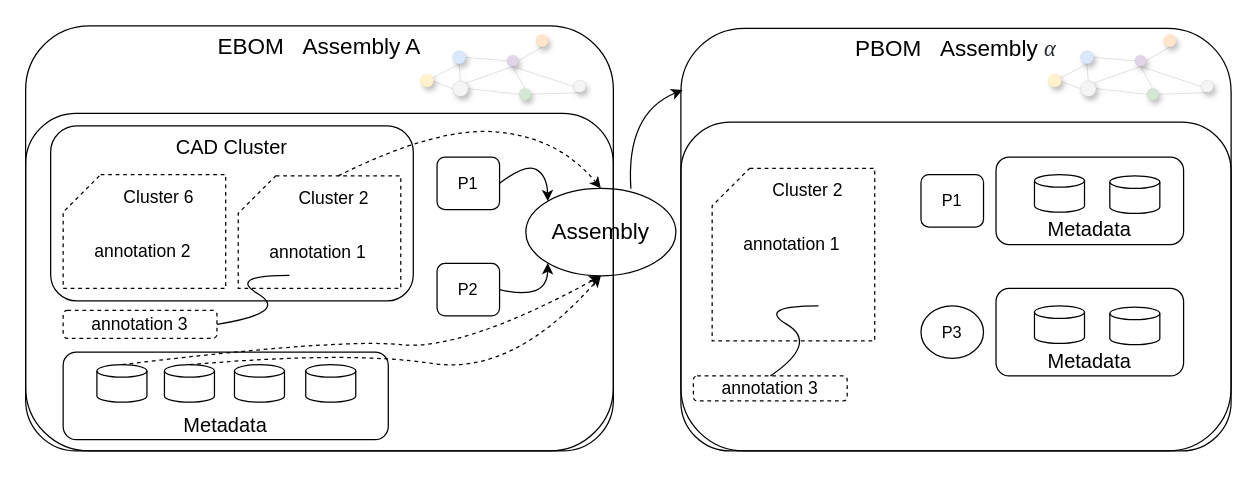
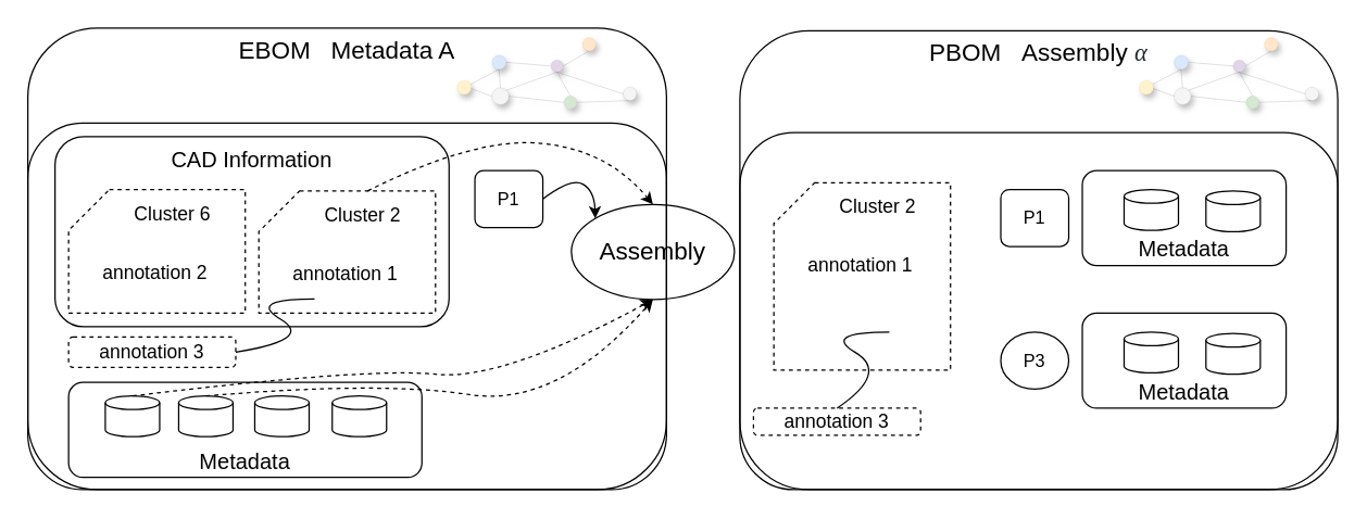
  <mxCell id="0" />
  <mxCell id="1" parent="0" />
- <mxCell id="2" value="EBOM&amp;nbsp; &amp;nbsp;Assembly A" style="rounded=1;whiteSpace=wrap;html=1;fontSize=18;verticalAlign=top;fillColor=none;" parent="1" vertex="1"><mxGeometry x="20" y="20" width="470" height="340" as="geometry" /></mxCell>
+ <mxCell id="2" value="EBOM&amp;nbsp; &amp;nbsp;Metadata A" style="rounded=1;whiteSpace=wrap;html=1;fontSize=18;verticalAlign=top;fillColor=none;" parent="1" vertex="1"><mxGeometry x="20" y="20" width="470" height="340" as="geometry" /></mxCell>
  <mxCell id="3" value="" style="rounded=1;whiteSpace=wrap;html=1;shadow=0;fontSize=18;strokeWidth=1;verticalAlign=top;fillColor=none;" parent="1" vertex="1"><mxGeometry x="20" y="90" width="470" height="270" as="geometry" /></mxCell>
- <mxCell id="4" value="&lt;font style=&quot;font-size: 16px&quot;&gt;CAD Cluster&lt;/font&gt;" style="rounded=1;whiteSpace=wrap;html=1;shadow=0;fontSize=18;strokeWidth=1;verticalAlign=top;fillColor=none;" parent="1" vertex="1"><mxGeometry x="40" y="100" width="290" height="140" as="geometry" /></mxCell>
+ <mxCell id="4" value="&lt;font style=&quot;font-size: 16px&quot;&gt;CAD Information&lt;/font&gt;" style="rounded=1;whiteSpace=wrap;html=1;shadow=0;fontSize=18;strokeWidth=1;verticalAlign=top;fillColor=none;" parent="1" vertex="1"><mxGeometry x="40" y="100" width="290" height="140" as="geometry" /></mxCell>
  <mxCell id="5" value="&lt;font&gt;&lt;span style=&quot;font-size: 14px&quot;&gt;&amp;nbsp; &amp;nbsp; &amp;nbsp; Cluster 2&lt;/span&gt;&lt;br&gt;&lt;br&gt;&lt;div style=&quot;text-align: left&quot;&gt;&lt;span style=&quot;font-size: 14px&quot;&gt;annotation 1&lt;/span&gt;&lt;/div&gt;&lt;div style=&quot;text-align: left&quot;&gt;&lt;span style=&quot;font-size: 14px&quot;&gt;&lt;br&gt;&lt;/span&gt;&lt;/div&gt;&lt;div style=&quot;text-align: left&quot;&gt;&lt;br&gt;&lt;/div&gt;&lt;/font&gt;" style="shape=card;whiteSpace=wrap;html=1;shadow=0;fontSize=18;strokeWidth=1;verticalAlign=top;dashed=1;" parent="1" vertex="1"><mxGeometry x="190" y="140" width="130" height="90" as="geometry" /></mxCell>
  <mxCell id="6" value="&lt;span style=&quot;font-size: 14px&quot;&gt;&amp;nbsp; &amp;nbsp; &amp;nbsp; Cluster 6&lt;br&gt;&lt;br&gt;&lt;/span&gt;&lt;div style=&quot;text-align: left&quot;&gt;&lt;span style=&quot;font-size: 14px&quot;&gt;annotation 2&lt;/span&gt;&lt;/div&gt;&lt;div&gt;&lt;span style=&quot;font-size: 14px&quot;&gt;&lt;br&gt;&lt;/span&gt;&lt;/div&gt;" style="shape=card;whiteSpace=wrap;html=1;shadow=0;dashed=1;fontSize=18;strokeWidth=1;verticalAlign=top;" parent="1" vertex="1"><mxGeometry x="50" y="139" width="130" height="91" as="geometry" /></mxCell>
  <mxCell id="7" value="Metadata" style="rounded=1;whiteSpace=wrap;html=1;shadow=0;fontSize=16;strokeWidth=1;verticalAlign=bottom;fillColor=none;" parent="1" vertex="1"><mxGeometry x="50" y="281" width="260" height="70" as="geometry" /></mxCell>
  <mxCell id="8" value="" style="strokeWidth=1;html=1;shape=mxgraph.flowchart.database;whiteSpace=wrap;shadow=0;fontSize=18;verticalAlign=top;fillColor=none;" parent="1" vertex="1"><mxGeometry x="77" y="291" width="40" height="30" as="geometry" /></mxCell>
  <mxCell id="9" value="" style="strokeWidth=1;html=1;shape=mxgraph.flowchart.database;whiteSpace=wrap;shadow=0;fontSize=18;verticalAlign=top;fillColor=none;" parent="1" vertex="1"><mxGeometry x="131" y="291" width="40" height="30" as="geometry" /></mxCell>
  <mxCell id="10" value="" style="strokeWidth=1;html=1;shape=mxgraph.flowchart.database;whiteSpace=wrap;shadow=0;fontSize=18;verticalAlign=top;fillColor=none;" parent="1" vertex="1"><mxGeometry x="187" y="291" width="40" height="30" as="geometry" /></mxCell>
  <mxCell id="11" value="" style="strokeWidth=1;html=1;shape=mxgraph.flowchart.database;whiteSpace=wrap;shadow=0;fontSize=18;verticalAlign=top;fillColor=none;" parent="1" vertex="1"><mxGeometry x="244" y="291" width="40" height="30" as="geometry" /></mxCell>
  <mxCell id="12" value="P1" style="rounded=1;whiteSpace=wrap;html=1;shadow=0;fontSize=13;strokeWidth=1;verticalAlign=middle;fillColor=none;" parent="1" vertex="1"><mxGeometry x="349" y="125" width="50" height="42" as="geometry" /></mxCell>
- <mxCell id="13" value="P2" style="rounded=1;whiteSpace=wrap;html=1;shadow=0;fontSize=13;strokeWidth=1;verticalAlign=middle;fillColor=none;" parent="1" vertex="1"><mxGeometry x="349" y="210" width="50" height="42" as="geometry" /></mxCell>
  <mxCell id="14" value="&lt;font style=&quot;font-size: 18px&quot;&gt;PBOM&amp;nbsp; &amp;nbsp;Assembly&amp;nbsp;&lt;span style=&quot;color: rgb(36 , 41 , 46) ; font-family: &amp;#34;katex_math&amp;#34; ; font-style: italic ; text-align: left&quot;&gt;α&lt;/span&gt;&lt;/font&gt;" style="rounded=1;whiteSpace=wrap;html=1;fontSize=18;verticalAlign=top;fillColor=none;" parent="1" vertex="1"><mxGeometry x="544" y="22" width="440" height="338" as="geometry" /></mxCell>
  <mxCell id="15" value="" style="ellipse;whiteSpace=wrap;html=1;aspect=fixed;verticalAlign=middle;fillColor=#ffe6cc;strokeColor=#d79b00;spacing=1;strokeWidth=0;shadow=1;" parent="1" vertex="1"><mxGeometry x="930" y="27" width="10" height="10" as="geometry" /></mxCell>
  <mxCell id="16" value="" style="ellipse;whiteSpace=wrap;html=1;aspect=fixed;verticalAlign=middle;fillColor=#f5f5f5;strokeColor=#666666;fontColor=#333333;spacing=1;strokeWidth=0;shadow=1;" parent="1" vertex="1"><mxGeometry x="960" y="63.5" width="10" height="10" as="geometry" /></mxCell>
  <mxCell id="17" value="" style="ellipse;whiteSpace=wrap;html=1;aspect=fixed;verticalAlign=middle;fillColor=#d5e8d4;strokeColor=#82b366;spacing=1;strokeWidth=0;shadow=1;" parent="1" vertex="1"><mxGeometry x="916.5" y="70" width="9.5" height="9.5" as="geometry" /></mxCell>
  <mxCell id="18" value="" style="ellipse;whiteSpace=wrap;html=1;aspect=fixed;verticalAlign=middle;fillColor=#f5f5f5;strokeColor=#666666;fontColor=#333333;spacing=1;strokeWidth=0;shadow=1;" parent="1" vertex="1"><mxGeometry x="863.5" y="64" width="12.5" height="12.5" as="geometry" /></mxCell>
  <mxCell id="19" value="" style="ellipse;whiteSpace=wrap;html=1;aspect=fixed;verticalAlign=middle;fillColor=#dae8fc;strokeColor=#6c8ebf;spacing=1;strokeWidth=0;shadow=1;" parent="1" vertex="1"><mxGeometry x="863.5" y="40" width="10.5" height="10.5" as="geometry" /></mxCell>
  <mxCell id="20" value="" style="ellipse;whiteSpace=wrap;html=1;aspect=fixed;verticalAlign=middle;fillColor=#e1d5e7;strokeColor=#9673a6;spacing=1;strokeWidth=0;shadow=1;" parent="1" vertex="1"><mxGeometry x="907" y="43.5" width="9" height="9" as="geometry" /></mxCell>
  <mxCell id="21" value="" style="endArrow=none;html=1;entryX=0.5;entryY=1;entryDx=0;entryDy=0;exitX=1;exitY=0.5;exitDx=0;exitDy=0;spacing=1;strokeWidth=0;shadow=1;" parent="1" target="19" edge="1"><mxGeometry width="50" height="50" relative="1" as="geometry"><mxPoint x="844.5" y="63.25" as="sourcePoint" /><mxPoint x="793" y="60.5" as="targetPoint" /></mxGeometry></mxCell>
  <mxCell id="22" value="" style="endArrow=none;html=1;exitX=0.5;exitY=1;exitDx=0;exitDy=0;entryX=0.5;entryY=0;entryDx=0;entryDy=0;spacing=1;strokeWidth=0;shadow=1;" parent="1" source="19" target="18" edge="1"><mxGeometry width="50" height="50" relative="1" as="geometry"><mxPoint x="803" y="80.5" as="sourcePoint" /><mxPoint x="853" y="30.5" as="targetPoint" /></mxGeometry></mxCell>
  <mxCell id="23" value="" style="endArrow=none;html=1;exitX=1;exitY=0.5;exitDx=0;exitDy=0;entryX=0;entryY=0.5;entryDx=0;entryDy=0;spacing=1;strokeWidth=0;shadow=1;" parent="1" target="18" edge="1"><mxGeometry width="50" height="50" relative="1" as="geometry"><mxPoint x="844.5" y="63.25" as="sourcePoint" /><mxPoint x="853" y="30.5" as="targetPoint" /></mxGeometry></mxCell>
  <mxCell id="24" value="" style="endArrow=none;html=1;exitX=1;exitY=0.5;exitDx=0;exitDy=0;entryX=0;entryY=0.5;entryDx=0;entryDy=0;spacing=1;strokeWidth=0;shadow=1;" parent="1" source="19" target="20" edge="1"><mxGeometry width="50" height="50" relative="1" as="geometry"><mxPoint x="803" y="80.5" as="sourcePoint" /><mxPoint x="853" y="30.5" as="targetPoint" /></mxGeometry></mxCell>
  <mxCell id="25" value="" style="endArrow=none;html=1;exitX=1;exitY=0;exitDx=0;exitDy=0;entryX=0.5;entryY=1;entryDx=0;entryDy=0;spacing=1;strokeWidth=0;shadow=1;" parent="1" source="18" target="20" edge="1"><mxGeometry width="50" height="50" relative="1" as="geometry"><mxPoint x="803" y="80.5" as="sourcePoint" /><mxPoint x="853" y="30.5" as="targetPoint" /></mxGeometry></mxCell>
  <mxCell id="26" value="" style="endArrow=none;html=1;entryX=0;entryY=0.5;entryDx=0;entryDy=0;exitX=0.5;exitY=1;exitDx=0;exitDy=0;spacing=1;strokeWidth=0;shadow=1;" parent="1" source="20" target="16" edge="1"><mxGeometry width="50" height="50" relative="1" as="geometry"><mxPoint x="803" y="80.5" as="sourcePoint" /><mxPoint x="853" y="30.5" as="targetPoint" /></mxGeometry></mxCell>
  <mxCell id="27" value="" style="endArrow=none;html=1;entryX=0;entryY=0.5;entryDx=0;entryDy=0;exitX=1;exitY=0.5;exitDx=0;exitDy=0;spacing=1;strokeWidth=0;shadow=1;" parent="1" source="18" target="17" edge="1"><mxGeometry width="50" height="50" relative="1" as="geometry"><mxPoint x="803" y="80.5" as="sourcePoint" /><mxPoint x="853" y="30.5" as="targetPoint" /></mxGeometry></mxCell>
  <mxCell id="28" value="" style="endArrow=none;html=1;entryX=0.5;entryY=1;entryDx=0;entryDy=0;exitX=1;exitY=0.5;exitDx=0;exitDy=0;spacing=1;strokeWidth=0;shadow=1;" parent="1" source="17" target="16" edge="1"><mxGeometry width="50" height="50" relative="1" as="geometry"><mxPoint x="803" y="80.5" as="sourcePoint" /><mxPoint x="853" y="30.5" as="targetPoint" /></mxGeometry></mxCell>
  <mxCell id="29" value="" style="endArrow=none;html=1;exitX=0.5;exitY=0;exitDx=0;exitDy=0;entryX=0.5;entryY=1;entryDx=0;entryDy=0;spacing=1;strokeWidth=0;shadow=1;" parent="1" source="17" target="20" edge="1"><mxGeometry width="50" height="50" relative="1" as="geometry"><mxPoint x="803" y="80.5" as="sourcePoint" /><mxPoint x="873" y="50.5" as="targetPoint" /></mxGeometry></mxCell>
  <mxCell id="30" value="" style="endArrow=none;html=1;entryX=0.5;entryY=1;entryDx=0;entryDy=0;exitX=1;exitY=0.5;exitDx=0;exitDy=0;spacing=1;strokeWidth=0;shadow=1;" parent="1" source="20" target="15" edge="1"><mxGeometry width="50" height="50" relative="1" as="geometry"><mxPoint x="803" y="80.5" as="sourcePoint" /><mxPoint x="853" y="30.5" as="targetPoint" /></mxGeometry></mxCell>
  <mxCell id="31" value="" style="rounded=1;whiteSpace=wrap;html=1;shadow=0;fontSize=18;strokeWidth=1;verticalAlign=top;fillColor=none;" parent="1" vertex="1"><mxGeometry x="544" y="97" width="440" height="263" as="geometry" /></mxCell>
  <mxCell id="32" value="&lt;font&gt;&lt;span style=&quot;font-size: 14px&quot;&gt;&amp;nbsp; &amp;nbsp; &amp;nbsp; Cluster 2&lt;/span&gt;&lt;br&gt;&lt;br&gt;&lt;div style=&quot;text-align: left&quot;&gt;&lt;span style=&quot;font-size: 14px&quot;&gt;annotation 1&lt;/span&gt;&lt;/div&gt;&lt;div style=&quot;text-align: left&quot;&gt;&lt;span style=&quot;font-size: 14px&quot;&gt;&lt;br&gt;&lt;/span&gt;&lt;/div&gt;&lt;div style=&quot;text-align: left&quot;&gt;&lt;br&gt;&lt;/div&gt;&lt;/font&gt;" style="shape=card;whiteSpace=wrap;html=1;shadow=0;fontSize=18;strokeWidth=1;verticalAlign=top;dashed=1;fillColor=none;" parent="1" vertex="1"><mxGeometry x="569" y="134" width="130" height="138" as="geometry" /></mxCell>
  <mxCell id="33" value="Metadata" style="rounded=1;whiteSpace=wrap;html=1;shadow=0;fontSize=16;strokeWidth=1;verticalAlign=bottom;fillColor=none;" parent="1" vertex="1"><mxGeometry x="796" y="125" width="150" height="70" as="geometry" /></mxCell>
  <mxCell id="34" value="" style="strokeWidth=1;html=1;shape=mxgraph.flowchart.database;whiteSpace=wrap;shadow=0;fontSize=18;verticalAlign=top;fillColor=none;" parent="1" vertex="1"><mxGeometry x="826.75" y="139" width="40" height="30" as="geometry" /></mxCell>
  <mxCell id="35" value="" style="strokeWidth=1;html=1;shape=mxgraph.flowchart.database;whiteSpace=wrap;shadow=0;fontSize=18;verticalAlign=top;fillColor=none;" parent="1" vertex="1"><mxGeometry x="887" y="140" width="40" height="30" as="geometry" /></mxCell>
  <mxCell id="36" value="P1" style="rounded=1;whiteSpace=wrap;html=1;shadow=0;fontSize=13;strokeWidth=1;verticalAlign=middle;fillColor=none;" parent="1" vertex="1"><mxGeometry x="736" y="139" width="50" height="42" as="geometry" /></mxCell>
  <mxCell id="37" value="Metadata" style="rounded=1;whiteSpace=wrap;html=1;shadow=0;fontSize=16;strokeWidth=1;verticalAlign=bottom;fillColor=none;" parent="1" vertex="1"><mxGeometry x="796" y="230" width="150" height="70" as="geometry" /></mxCell>
  <mxCell id="38" value="" style="strokeWidth=1;html=1;shape=mxgraph.flowchart.database;whiteSpace=wrap;shadow=0;fontSize=18;verticalAlign=top;fillColor=none;" parent="1" vertex="1"><mxGeometry x="826.75" y="244" width="40" height="30" as="geometry" /></mxCell>
  <mxCell id="39" value="P3" style="ellipse;whiteSpace=wrap;html=1;shadow=0;fontSize=13;strokeWidth=1;verticalAlign=middle;fillColor=none;" parent="1" vertex="1"><mxGeometry x="736" y="244" width="50" height="42" as="geometry" /></mxCell>
  <mxCell id="40" value="" style="strokeWidth=1;html=1;shape=mxgraph.flowchart.database;whiteSpace=wrap;shadow=0;fontSize=18;verticalAlign=top;fillColor=none;" parent="1" vertex="1"><mxGeometry x="887" y="245" width="40" height="30" as="geometry" /></mxCell>
  <mxCell id="41" value="&lt;span style=&quot;font-size: 14px ; text-align: left&quot;&gt;annotation 3&lt;/span&gt;" style="rounded=1;whiteSpace=wrap;html=1;dashed=1;fillColor=none;" parent="1" vertex="1"><mxGeometry x="554" y="300" width="123" height="20" as="geometry" /></mxCell>
  <mxCell id="42" value="" style="curved=1;endArrow=none;html=1;endFill=0;exitX=0.5;exitY=0;exitDx=0;exitDy=0;" parent="1" source="41" edge="1"><mxGeometry width="50" height="50" relative="1" as="geometry"><mxPoint x="615.5" y="284" as="sourcePoint" /><mxPoint x="654" y="244" as="targetPoint" /><Array as="points"><mxPoint x="654" y="274" /><mxPoint x="604" y="244" /></Array></mxGeometry></mxCell>
  <mxCell id="43" value="" style="ellipse;whiteSpace=wrap;html=1;aspect=fixed;verticalAlign=middle;fillColor=#fff2cc;strokeColor=#d6b656;spacing=1;strokeWidth=0;shadow=1;" parent="1" vertex="1"><mxGeometry x="837.75" y="58.5" width="10.5" height="10.5" as="geometry" /></mxCell>
  <mxCell id="44" value="&lt;font style=&quot;font-size: 18px&quot;&gt;Assembly&lt;/font&gt;" style="ellipse;whiteSpace=wrap;html=1;fillColor=none;" parent="1" vertex="1"><mxGeometry x="420" y="150" width="120" height="70" as="geometry" /></mxCell>
  <mxCell id="45" value="" style="ellipse;whiteSpace=wrap;html=1;aspect=fixed;verticalAlign=middle;fillColor=#ffe6cc;strokeColor=#d79b00;spacing=1;strokeWidth=0;shadow=1;" parent="1" vertex="1"><mxGeometry x="428" y="27" width="10" height="10" as="geometry" /></mxCell>
  <mxCell id="46" value="" style="ellipse;whiteSpace=wrap;html=1;aspect=fixed;verticalAlign=middle;fillColor=#f5f5f5;strokeColor=#666666;fontColor=#333333;spacing=1;strokeWidth=0;shadow=1;" parent="1" vertex="1"><mxGeometry x="458" y="63.5" width="10" height="10" as="geometry" /></mxCell>
  <mxCell id="47" value="" style="ellipse;whiteSpace=wrap;html=1;aspect=fixed;verticalAlign=middle;fillColor=#d5e8d4;strokeColor=#82b366;spacing=1;strokeWidth=0;shadow=1;" parent="1" vertex="1"><mxGeometry x="414.5" y="70" width="9.5" height="9.5" as="geometry" /></mxCell>
  <mxCell id="48" value="" style="ellipse;whiteSpace=wrap;html=1;aspect=fixed;verticalAlign=middle;fillColor=#f5f5f5;strokeColor=#666666;fontColor=#333333;spacing=1;strokeWidth=0;shadow=1;" parent="1" vertex="1"><mxGeometry x="361.5" y="64" width="12.5" height="12.5" as="geometry" /></mxCell>
  <mxCell id="49" value="" style="ellipse;whiteSpace=wrap;html=1;aspect=fixed;verticalAlign=middle;fillColor=#dae8fc;strokeColor=#6c8ebf;spacing=1;strokeWidth=0;shadow=1;" parent="1" vertex="1"><mxGeometry x="361.5" y="40" width="10.5" height="10.5" as="geometry" /></mxCell>
  <mxCell id="50" value="" style="ellipse;whiteSpace=wrap;html=1;aspect=fixed;verticalAlign=middle;fillColor=#e1d5e7;strokeColor=#9673a6;spacing=1;strokeWidth=0;shadow=1;" parent="1" vertex="1"><mxGeometry x="405" y="43.5" width="9" height="9" as="geometry" /></mxCell>
  <mxCell id="51" value="" style="endArrow=none;html=1;entryX=0.5;entryY=1;entryDx=0;entryDy=0;exitX=1;exitY=0.5;exitDx=0;exitDy=0;spacing=1;strokeWidth=0;shadow=1;" parent="1" target="49" edge="1"><mxGeometry width="50" height="50" relative="1" as="geometry"><mxPoint x="342.5" y="63.25" as="sourcePoint" /><mxPoint x="291" y="60.5" as="targetPoint" /></mxGeometry></mxCell>
  <mxCell id="52" value="" style="endArrow=none;html=1;exitX=0.5;exitY=1;exitDx=0;exitDy=0;entryX=0.5;entryY=0;entryDx=0;entryDy=0;spacing=1;strokeWidth=0;shadow=1;" parent="1" source="49" target="48" edge="1"><mxGeometry width="50" height="50" relative="1" as="geometry"><mxPoint x="301" y="80.5" as="sourcePoint" /><mxPoint x="351" y="30.5" as="targetPoint" /></mxGeometry></mxCell>
  <mxCell id="53" value="" style="endArrow=none;html=1;exitX=1;exitY=0.5;exitDx=0;exitDy=0;entryX=0;entryY=0.5;entryDx=0;entryDy=0;spacing=1;strokeWidth=0;shadow=1;" parent="1" target="48" edge="1"><mxGeometry width="50" height="50" relative="1" as="geometry"><mxPoint x="342.5" y="63.25" as="sourcePoint" /><mxPoint x="351" y="30.5" as="targetPoint" /></mxGeometry></mxCell>
  <mxCell id="54" value="" style="endArrow=none;html=1;exitX=1;exitY=0.5;exitDx=0;exitDy=0;entryX=0;entryY=0.5;entryDx=0;entryDy=0;spacing=1;strokeWidth=0;shadow=1;" parent="1" source="49" target="50" edge="1"><mxGeometry width="50" height="50" relative="1" as="geometry"><mxPoint x="301" y="80.5" as="sourcePoint" /><mxPoint x="351" y="30.5" as="targetPoint" /></mxGeometry></mxCell>
  <mxCell id="55" value="" style="endArrow=none;html=1;exitX=1;exitY=0;exitDx=0;exitDy=0;entryX=0.5;entryY=1;entryDx=0;entryDy=0;spacing=1;strokeWidth=0;shadow=1;" parent="1" source="48" target="50" edge="1"><mxGeometry width="50" height="50" relative="1" as="geometry"><mxPoint x="301" y="80.5" as="sourcePoint" /><mxPoint x="351" y="30.5" as="targetPoint" /></mxGeometry></mxCell>
  <mxCell id="56" value="" style="endArrow=none;html=1;entryX=0;entryY=0.5;entryDx=0;entryDy=0;exitX=0.5;exitY=1;exitDx=0;exitDy=0;spacing=1;strokeWidth=0;shadow=1;" parent="1" source="50" target="46" edge="1"><mxGeometry width="50" height="50" relative="1" as="geometry"><mxPoint x="301" y="80.5" as="sourcePoint" /><mxPoint x="351" y="30.5" as="targetPoint" /></mxGeometry></mxCell>
  <mxCell id="57" value="" style="endArrow=none;html=1;entryX=0;entryY=0.5;entryDx=0;entryDy=0;exitX=1;exitY=0.5;exitDx=0;exitDy=0;spacing=1;strokeWidth=0;shadow=1;" parent="1" source="48" target="47" edge="1"><mxGeometry width="50" height="50" relative="1" as="geometry"><mxPoint x="301" y="80.5" as="sourcePoint" /><mxPoint x="351" y="30.5" as="targetPoint" /></mxGeometry></mxCell>
  <mxCell id="58" value="" style="endArrow=none;html=1;entryX=0.5;entryY=1;entryDx=0;entryDy=0;exitX=1;exitY=0.5;exitDx=0;exitDy=0;spacing=1;strokeWidth=0;shadow=1;" parent="1" source="47" target="46" edge="1"><mxGeometry width="50" height="50" relative="1" as="geometry"><mxPoint x="301" y="80.5" as="sourcePoint" /><mxPoint x="351" y="30.5" as="targetPoint" /></mxGeometry></mxCell>
  <mxCell id="59" value="" style="endArrow=none;html=1;exitX=0.5;exitY=0;exitDx=0;exitDy=0;entryX=0.5;entryY=1;entryDx=0;entryDy=0;spacing=1;strokeWidth=0;shadow=1;" parent="1" source="47" target="50" edge="1"><mxGeometry width="50" height="50" relative="1" as="geometry"><mxPoint x="301" y="80.5" as="sourcePoint" /><mxPoint x="371" y="50.5" as="targetPoint" /></mxGeometry></mxCell>
  <mxCell id="60" value="" style="endArrow=none;html=1;entryX=0.5;entryY=1;entryDx=0;entryDy=0;exitX=1;exitY=0.5;exitDx=0;exitDy=0;spacing=1;strokeWidth=0;shadow=1;" parent="1" source="50" target="45" edge="1"><mxGeometry width="50" height="50" relative="1" as="geometry"><mxPoint x="301" y="80.5" as="sourcePoint" /><mxPoint x="351" y="30.5" as="targetPoint" /></mxGeometry></mxCell>
  <mxCell id="61" value="" style="ellipse;whiteSpace=wrap;html=1;aspect=fixed;verticalAlign=middle;fillColor=#fff2cc;strokeColor=#d6b656;spacing=1;strokeWidth=0;shadow=1;" parent="1" vertex="1"><mxGeometry x="335.75" y="58.5" width="10.5" height="10.5" as="geometry" /></mxCell>
  <mxCell id="62" value="&lt;span style=&quot;font-size: 14px ; text-align: left&quot;&gt;annotation 3&lt;/span&gt;" style="rounded=1;whiteSpace=wrap;html=1;dashed=1;" parent="1" vertex="1"><mxGeometry x="50" y="247.5" width="123" height="22.5" as="geometry" /></mxCell>
  <mxCell id="63" value="" style="curved=1;endArrow=none;html=1;endFill=0;exitX=1;exitY=0.5;exitDx=0;exitDy=0;" parent="1" source="62" edge="1"><mxGeometry width="50" height="50" relative="1" as="geometry"><mxPoint x="192.5" y="259.5" as="sourcePoint" /><mxPoint x="231" y="219.5" as="targetPoint" /><Array as="points"><mxPoint x="231" y="249.5" /><mxPoint x="181" y="219.5" /></Array></mxGeometry></mxCell>
  <mxCell id="64" value="" style="curved=1;endArrow=classic;html=1;entryX=0;entryY=0;entryDx=0;entryDy=0;exitX=1;exitY=0.5;exitDx=0;exitDy=0;" parent="1" source="12" target="44" edge="1"><mxGeometry width="50" height="50" relative="1" as="geometry"><mxPoint x="420" y="161" as="sourcePoint" /><mxPoint x="460" y="110" as="targetPoint" /><Array as="points"><mxPoint x="420" y="130" /><mxPoint x="437" y="140" /></Array></mxGeometry></mxCell>
- <mxCell id="65" value="" style="curved=1;endArrow=classic;html=1;entryX=0;entryY=1;entryDx=0;entryDy=0;exitX=1;exitY=0.5;exitDx=0;exitDy=0;" parent="1" source="13" target="44" edge="1"><mxGeometry width="50" height="50" relative="1" as="geometry"><mxPoint x="400" y="240" as="sourcePoint" /><mxPoint x="447.138" y="170.508" as="targetPoint" /><Array as="points"><mxPoint x="437" y="240" /></Array></mxGeometry></mxCell>
  <mxCell id="66" value="" style="curved=1;endArrow=classic;html=1;entryX=0.5;entryY=0;entryDx=0;entryDy=0;exitX=0;exitY=0;exitDx=80;exitDy=0;exitPerimeter=0;startSize=8;dashed=1;" parent="1" source="5" target="44" edge="1"><mxGeometry width="50" height="50" relative="1" as="geometry"><mxPoint x="409" y="156" as="sourcePoint" /><mxPoint x="447.138" y="170.508" as="targetPoint" /><Array as="points"><mxPoint x="350" y="100" /><mxPoint x="447" y="110" /></Array></mxGeometry></mxCell>
  <mxCell id="67" value="" style="curved=1;endArrow=classic;html=1;entryX=0.5;entryY=1;entryDx=0;entryDy=0;exitX=0.5;exitY=0;exitDx=0;exitDy=0;exitPerimeter=0;startSize=8;dashed=1;" parent="1" source="9" target="44" edge="1"><mxGeometry width="50" height="50" relative="1" as="geometry"><mxPoint x="280" y="150" as="sourcePoint" /><mxPoint x="490" y="160" as="targetPoint" /><Array as="points"><mxPoint x="280" y="280" /><mxPoint x="410" y="300" /></Array></mxGeometry></mxCell>
  <mxCell id="68" value="" style="curved=1;endArrow=classic;html=1;entryX=0.5;entryY=1;entryDx=0;entryDy=0;exitX=0.5;exitY=0;exitDx=0;exitDy=0;exitPerimeter=0;startSize=8;dashed=1;" parent="1" source="8" target="44" edge="1"><mxGeometry width="50" height="50" relative="1" as="geometry"><mxPoint x="161" y="301" as="sourcePoint" /><mxPoint x="490" y="230" as="targetPoint" /><Array as="points"><mxPoint x="270" y="270" /><mxPoint x="370" y="280" /></Array></mxGeometry></mxCell>
- <mxCell id="69" value="" style="curved=1;endArrow=classic;html=1;startSize=8;exitX=0.7;exitY=0.004;exitDx=0;exitDy=0;exitPerimeter=0;entryX=0.003;entryY=0.146;entryDx=0;entryDy=0;entryPerimeter=0;" parent="1" source="44" target="14" edge="1"><mxGeometry width="50" height="50" relative="1" as="geometry"><mxPoint x="510" y="40" as="sourcePoint" /><mxPoint x="550" y="80" as="targetPoint" /><Array as="points"><mxPoint x="500" y="90" /></Array></mxGeometry></mxCell>
